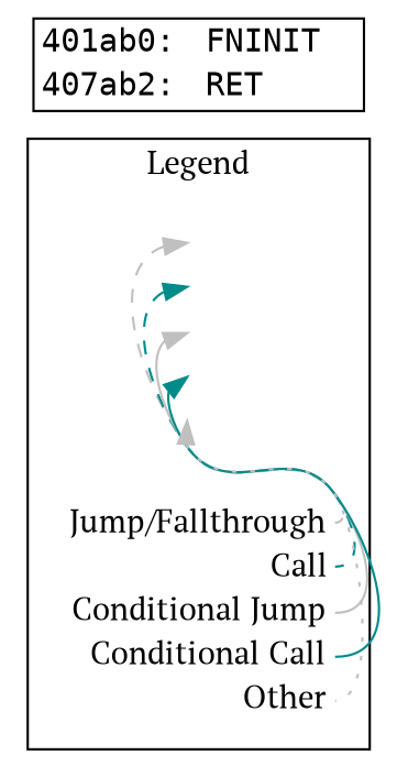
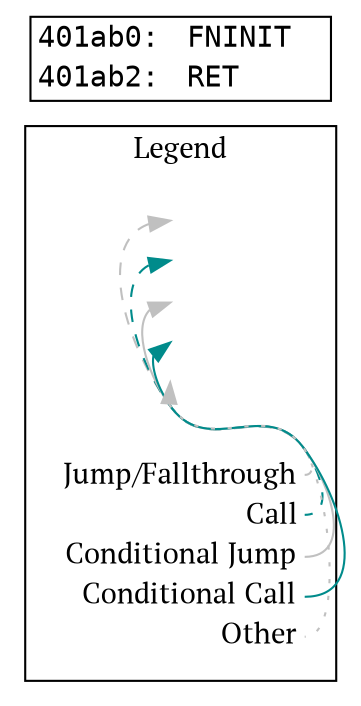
  digraph {
    newrank=true
    rankdir=LR
    fontname="PT Serif"
    node [shape=plaintext fontname="PT Serif"]
    edge [color=gray fontname="PT Serif"]
    n1 [label=<<table border="0" cellpadding="2" cellspacing="0" cellborder="0">                   <tr><td align="right" port="i1">Jump/Fallthrough</td></tr>                   <tr><td align="right" port="i2">Call</td></tr>                   <tr><td align="right" port="i3">Conditional Jump</td></tr>                   <tr><td align="right" port="i4">Conditional Call</td></tr>                   <tr><td align="right" port="i5">Other</td></tr>                </table>>]
    n2 [label=<<table border="0" cellpadding="2" cellspacing="0" cellborder="0">                    <tr><td port="i1">&nbsp;</td></tr>                    <tr><td port="i2">&nbsp;</td></tr>                    <tr><td port="i3">&nbsp;</td></tr>                    <tr><td port="i4">&nbsp;</td></tr>                    <tr><td port="i5">&nbsp;</td></tr>                 </table>>]
-   n3 [label=<     <TABLE BORDER="1" CELLBORDER="0" CELLSPACING="0">       <TR>         <TD PORT="insn_401ab0" ALIGN="RIGHT"><FONT FACE="monospace">401ab0: </FONT></TD>         <TD ALIGN="LEFT"><FONT FACE="monospace">FNINIT</FONT></TD>         <TD>&nbsp;&nbsp;&nbsp;</TD> // for spacing       </TR>       <TR>         <TD PORT="insn_401ab2" ALIGN="RIGHT"><FONT FACE="monospace">407ab2: </FONT></TD>         <TD ALIGN="LEFT"><FONT FACE="monospace">RET</FONT></TD>         <TD>&nbsp;&nbsp;&nbsp;</TD> // for spacing       </TR>     </TABLE>>]
+   n3 [label=<     <TABLE BORDER="1" CELLBORDER="0" CELLSPACING="0">       <TR>         <TD PORT="insn_401ab0" ALIGN="RIGHT"><FONT FACE="monospace">401ab0: </FONT></TD>         <TD ALIGN="LEFT"><FONT FACE="monospace">FNINIT</FONT></TD>         <TD>&nbsp;&nbsp;&nbsp;</TD> // for spacing       </TR>       <TR>         <TD PORT="insn_401ab2" ALIGN="RIGHT"><FONT FACE="monospace">401ab2: </FONT></TD>         <TD ALIGN="LEFT"><FONT FACE="monospace">RET</FONT></TD>         <TD>&nbsp;&nbsp;&nbsp;</TD> // for spacing       </TR>     </TABLE>>]
    subgraph cluster_1 {
      label=Legend
      rank=same
      n1
      n2
    }
    n1 -> n2 [headport="i1:w" style=dashed tailport="i1:e"]
    n1 -> n2 [color=cyan4 headport="i2:w" style=dashed tailport="i2:e"]
    n1 -> n2 [headport="i3:w" tailport="i3:e"]
    n1 -> n2 [color=cyan4 headport="i4:w" tailport="i4:e"]
    n1 -> n2 [headport="i5:w" style=dotted tailport="i5:e"]
  }
